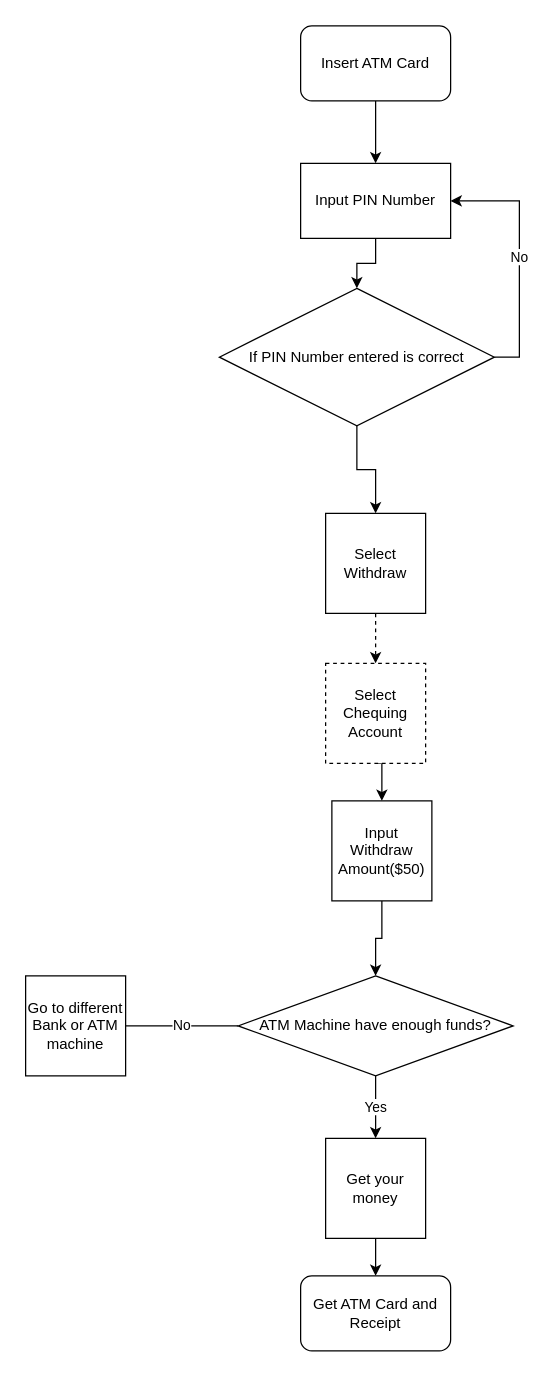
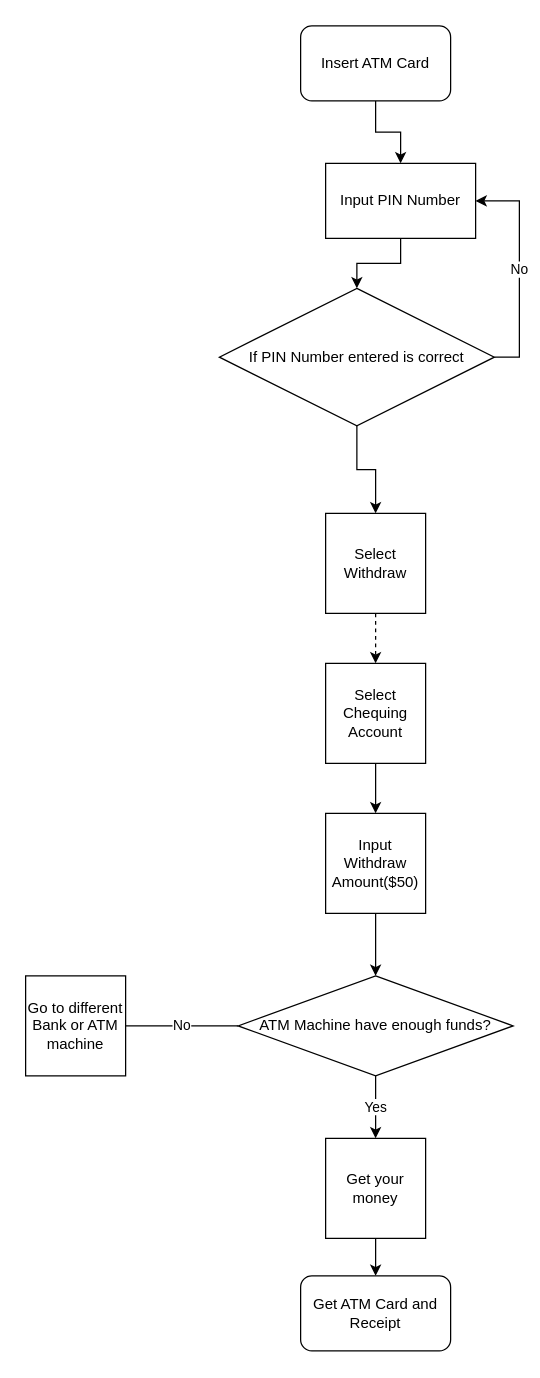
  <mxCell id="0" />
  <mxCell id="1" parent="0" />
  <mxCell id="2" value="" style="edgeStyle=orthogonalEdgeStyle;rounded=0;orthogonalLoop=1;jettySize=auto;html=1;" edge="1" parent="1" source="3" target="5"><mxGeometry relative="1" as="geometry" /></mxCell>
  <mxCell id="3" value="Insert ATM Card" style="rounded=1;whiteSpace=wrap;html=1;" vertex="1" parent="1"><mxGeometry x="240" y="20" width="120" height="60" as="geometry" /></mxCell>
  <mxCell id="4" style="edgeStyle=orthogonalEdgeStyle;rounded=0;orthogonalLoop=1;jettySize=auto;html=1;exitX=0.5;exitY=1;exitDx=0;exitDy=0;entryX=0.5;entryY=0;entryDx=0;entryDy=0;" edge="1" parent="1" source="5" target="8"><mxGeometry relative="1" as="geometry" /></mxCell>
- <mxCell id="5" value="Input PIN Number" style="rounded=0;whiteSpace=wrap;html=1;" vertex="1" parent="1"><mxGeometry x="240" y="130" width="120" height="60" as="geometry" /></mxCell>
+ <mxCell id="5" value="Input PIN Number" style="rounded=0;whiteSpace=wrap;html=1;" vertex="1" parent="1"><mxGeometry x="260" y="130" width="120" height="60" as="geometry" /></mxCell>
  <mxCell id="6" value="No" style="edgeStyle=orthogonalEdgeStyle;rounded=0;orthogonalLoop=1;jettySize=auto;html=1;exitX=1;exitY=0.5;exitDx=0;exitDy=0;entryX=1;entryY=0.5;entryDx=0;entryDy=0;" edge="1" parent="1" source="8" target="5"><mxGeometry relative="1" as="geometry"><mxPoint x="480" y="305" as="targetPoint" /></mxGeometry></mxCell>
  <mxCell id="7" style="edgeStyle=orthogonalEdgeStyle;rounded=0;orthogonalLoop=1;jettySize=auto;html=1;exitX=0.5;exitY=1;exitDx=0;exitDy=0;entryX=0.5;entryY=0;entryDx=0;entryDy=0;" edge="1" parent="1" source="8" target="10"><mxGeometry relative="1" as="geometry" /></mxCell>
  <mxCell id="8" value="If PIN Number entered is correct" style="rhombus;whiteSpace=wrap;html=1;" vertex="1" parent="1"><mxGeometry x="175" y="230" width="220" height="110" as="geometry" /></mxCell>
  <mxCell id="9" style="edgeStyle=orthogonalEdgeStyle;rounded=0;orthogonalLoop=1;jettySize=auto;html=1;exitX=0.5;exitY=1;exitDx=0;exitDy=0;entryX=0.5;entryY=0;entryDx=0;entryDy=0;dashed=1;" edge="1" parent="1" source="10" target="12"><mxGeometry relative="1" as="geometry" /></mxCell>
  <mxCell id="10" value="Select Withdraw" style="whiteSpace=wrap;html=1;aspect=fixed;" vertex="1" parent="1"><mxGeometry x="260" y="410" width="80" height="80" as="geometry" /></mxCell>
  <mxCell id="11" style="edgeStyle=orthogonalEdgeStyle;rounded=0;orthogonalLoop=1;jettySize=auto;html=1;exitX=0.5;exitY=1;exitDx=0;exitDy=0;entryX=0.5;entryY=0;entryDx=0;entryDy=0;" edge="1" parent="1" source="12" target="14"><mxGeometry relative="1" as="geometry" /></mxCell>
- <mxCell id="12" value="Select Chequing Account" style="whiteSpace=wrap;html=1;aspect=fixed;dashed=1;" vertex="1" parent="1"><mxGeometry x="260" y="530" width="80" height="80" as="geometry" /></mxCell>
+ <mxCell id="12" value="Select Chequing Account" style="whiteSpace=wrap;html=1;aspect=fixed;" vertex="1" parent="1"><mxGeometry x="260" y="530" width="80" height="80" as="geometry" /></mxCell>
  <mxCell id="13" style="edgeStyle=orthogonalEdgeStyle;rounded=0;orthogonalLoop=1;jettySize=auto;html=1;exitX=0.5;exitY=1;exitDx=0;exitDy=0;entryX=0.5;entryY=0;entryDx=0;entryDy=0;" edge="1" parent="1" source="14" target="17"><mxGeometry relative="1" as="geometry" /></mxCell>
- <mxCell id="14" value="Input Withdraw Amount($50)" style="whiteSpace=wrap;html=1;aspect=fixed;" vertex="1" parent="1"><mxGeometry x="265" y="640" width="80" height="80" as="geometry" /></mxCell>
+ <mxCell id="14" value="Input Withdraw Amount($50)" style="whiteSpace=wrap;html=1;aspect=fixed;" vertex="1" parent="1"><mxGeometry x="260" y="650" width="80" height="80" as="geometry" /></mxCell>
  <mxCell id="15" value="No" style="edgeStyle=orthogonalEdgeStyle;rounded=0;orthogonalLoop=1;jettySize=auto;html=1;exitX=0;exitY=0.5;exitDx=0;exitDy=0;endArrow=none;" edge="1" parent="1" source="17" target="18"><mxGeometry relative="1" as="geometry" /></mxCell>
  <mxCell id="16" value="Yes" style="edgeStyle=orthogonalEdgeStyle;rounded=0;orthogonalLoop=1;jettySize=auto;html=1;exitX=0.5;exitY=1;exitDx=0;exitDy=0;entryX=0.5;entryY=0;entryDx=0;entryDy=0;" edge="1" parent="1" source="17" target="20"><mxGeometry relative="1" as="geometry" /></mxCell>
  <mxCell id="17" value="ATM Machine have enough funds?" style="rhombus;whiteSpace=wrap;html=1;" vertex="1" parent="1"><mxGeometry x="190" y="780" width="220" height="80" as="geometry" /></mxCell>
  <mxCell id="18" value="Go to different Bank or ATM machine" style="whiteSpace=wrap;html=1;aspect=fixed;" vertex="1" parent="1"><mxGeometry x="20" y="780" width="80" height="80" as="geometry" /></mxCell>
  <mxCell id="19" style="edgeStyle=orthogonalEdgeStyle;rounded=0;orthogonalLoop=1;jettySize=auto;html=1;exitX=0.5;exitY=1;exitDx=0;exitDy=0;entryX=0.5;entryY=0;entryDx=0;entryDy=0;" edge="1" parent="1" source="20" target="21"><mxGeometry relative="1" as="geometry" /></mxCell>
  <mxCell id="20" value="Get your money" style="whiteSpace=wrap;html=1;aspect=fixed;" vertex="1" parent="1"><mxGeometry x="260" y="910" width="80" height="80" as="geometry" /></mxCell>
  <mxCell id="21" value="Get ATM Card and Receipt" style="rounded=1;whiteSpace=wrap;html=1;" vertex="1" parent="1"><mxGeometry x="240" y="1020" width="120" height="60" as="geometry" /></mxCell>
